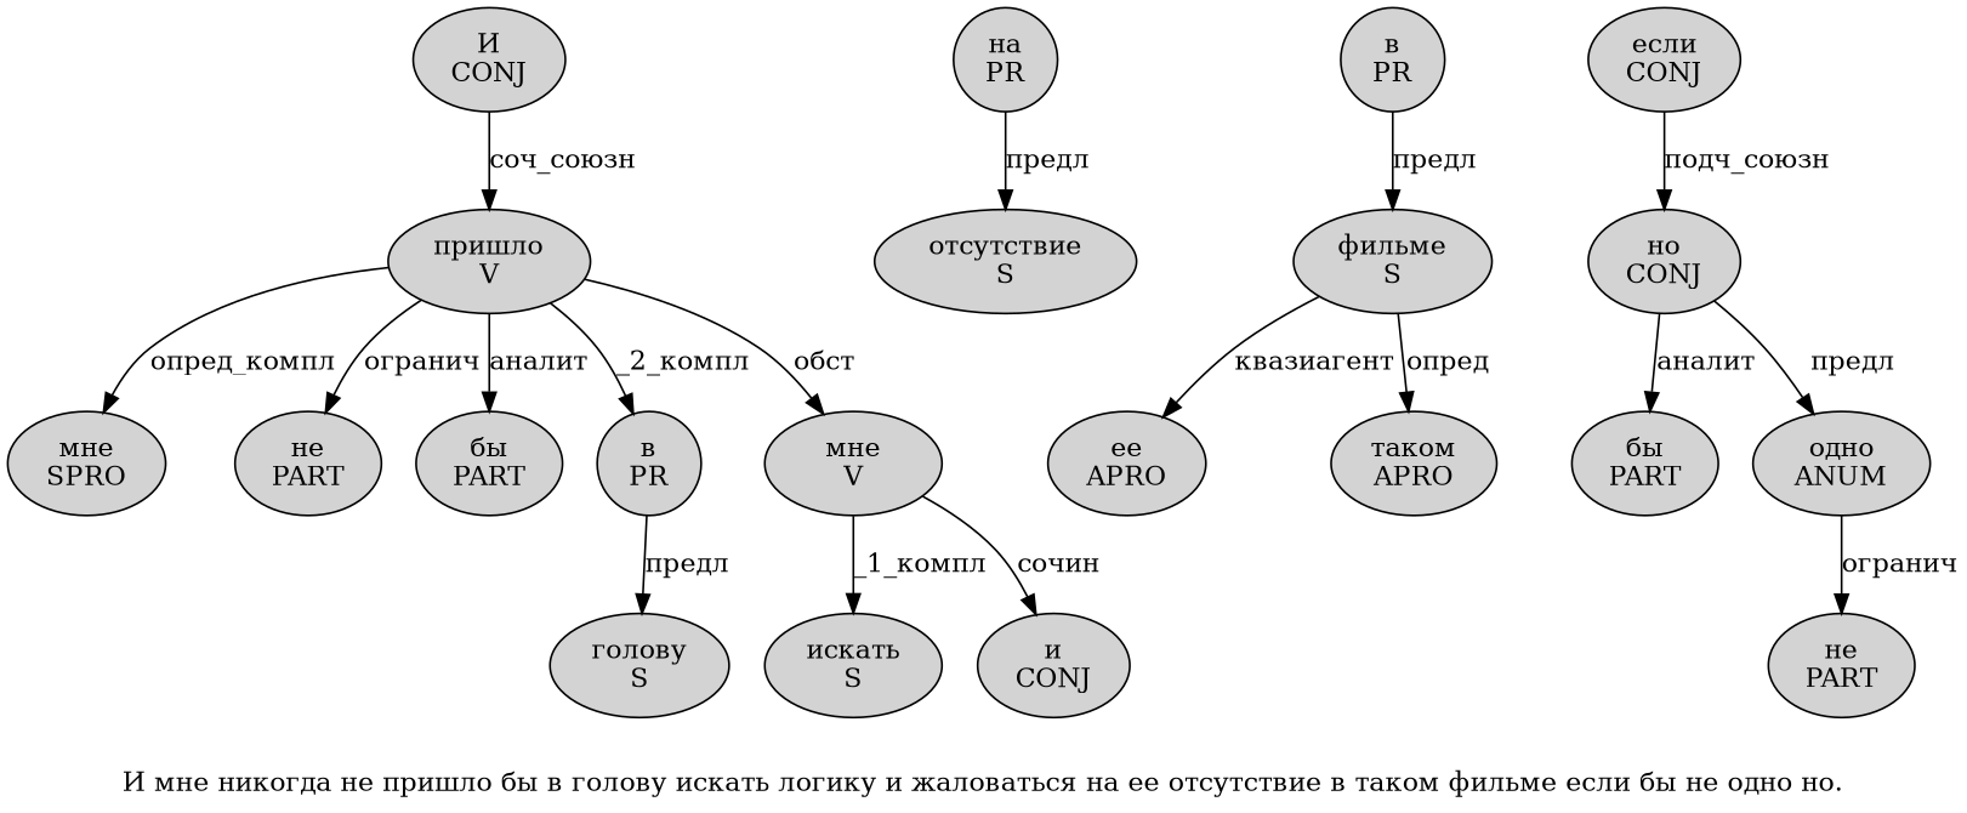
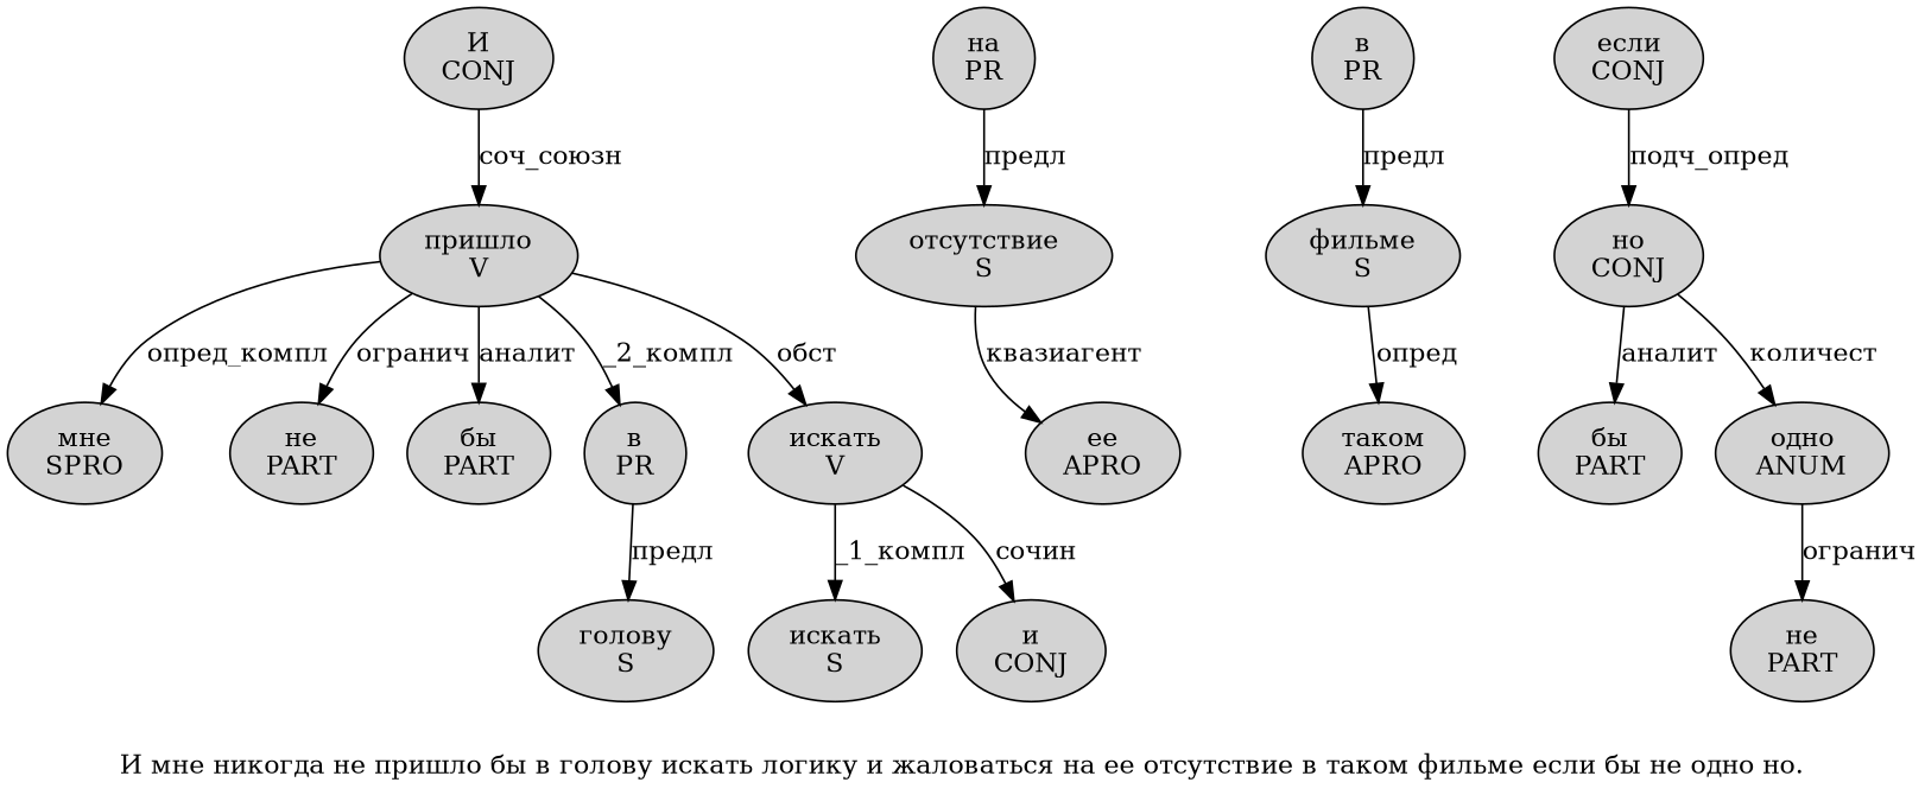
  digraph {
    label="И мне никогда не пришло бы в голову искать логику и жаловаться на ее отсутствие в таком фильме если бы не одно но."
    node [fillcolor=lightgray penwidth=1 shape=ellipse style=filled]
    n1 [label="И\nCONJ"]
    n2 [label="пришло\nV"]
    n3 [label="мне\nSPRO"]
    n4 [label="не\nPART"]
    n5 [label="бы\nPART"]
    n6 [label="в\nPR"]
-   n7 [label="мне\nV"]
+   n7 [label="искать\nV"]
    n8 [label="голову\nS"]
    n9 [label="искать\nS"]
    n10 [label="и\nCONJ"]
    n11 [label="на\nPR"]
    n12 [label="отсутствие\nS"]
    n13 [label="ее\nAPRO"]
    n14 [label="в\nPR"]
    n15 [label="фильме\nS"]
    n16 [label="таком\nAPRO"]
    n17 [label="если\nCONJ"]
    n18 [label="но\nCONJ"]
    n19 [label="бы\nPART"]
    n20 [label="одно\nANUM"]
    n21 [label="не\nPART"]
    n1 -> n2 [label="соч_союзн"]
    n2 -> n3 [label="опред_компл"]
    n2 -> n4 [label="огранич"]
    n2 -> n5 [label="аналит"]
    n2 -> n6 [label="_2_компл"]
    n2 -> n7 [label="обст"]
    n6 -> n8 [label="предл"]
    n7 -> n9 [label="_1_компл"]
    n7 -> n10 [label="сочин"]
    n11 -> n12 [label="предл"]
-   n15 -> n13 [label="квазиагент"]
+   n12 -> n13 [label="квазиагент"]
    n14 -> n15 [label="предл"]
    n15 -> n16 [label="опред"]
-   n17 -> n18 [label="подч_союзн"]
+   n17 -> n18 [label="подч_опред"]
    n18 -> n19 [label="аналит"]
-   n18 -> n20 [label="предл"]
+   n18 -> n20 [label="количест"]
    n20 -> n21 [label="огранич"]
  }
